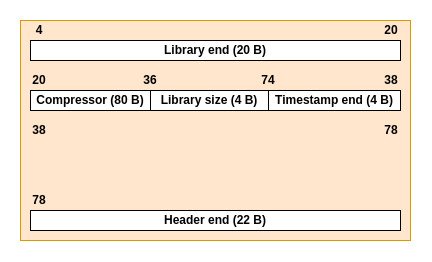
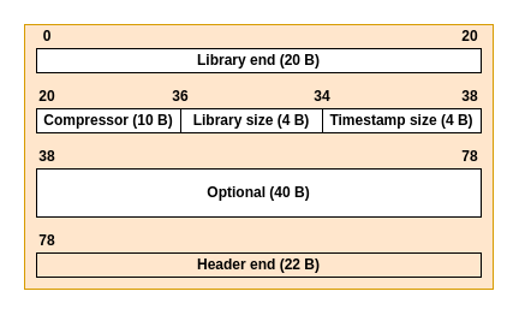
  <mxCell id="0" />
  <mxCell id="1" parent="0" />
  <mxCell id="2" value="" style="rounded=0;whiteSpace=wrap;html=1;fontSize=10;fillColor=#ffe6cc;strokeColor=#d79b00;" vertex="1" parent="1"><mxGeometry x="20" y="20" width="390" height="220" as="geometry" /></mxCell>
  <mxCell id="3" value="&lt;b&gt;Library end (20 B)&lt;/b&gt;" style="rounded=0;whiteSpace=wrap;html=1;" vertex="1" parent="1"><mxGeometry x="30" y="40" width="370" height="20" as="geometry" /></mxCell>
- <mxCell id="4" value="&lt;b&gt;Compressor (80 B)&lt;/b&gt;" style="rounded=0;whiteSpace=wrap;html=1;" vertex="1" parent="1"><mxGeometry x="30" y="90" width="120" height="20" as="geometry" /></mxCell>
- <mxCell id="5" value="4" style="text;html=1;strokeColor=none;fillColor=none;align=center;verticalAlign=middle;whiteSpace=wrap;rounded=0;fontStyle=1" vertex="1" parent="1"><mxGeometry x="30" y="20" width="18" height="20" as="geometry" /></mxCell>
+ <mxCell id="4" value="&lt;b&gt;Compressor (10 B)&lt;/b&gt;" style="rounded=0;whiteSpace=wrap;html=1;" vertex="1" parent="1"><mxGeometry x="30" y="90" width="120" height="20" as="geometry" /></mxCell>
+ <mxCell id="5" value="0" style="text;html=1;strokeColor=none;fillColor=none;align=center;verticalAlign=middle;whiteSpace=wrap;rounded=0;fontStyle=1" vertex="1" parent="1"><mxGeometry x="30" y="20" width="18" height="20" as="geometry" /></mxCell>
  <mxCell id="6" value="20" style="text;html=1;strokeColor=none;fillColor=none;align=center;verticalAlign=middle;whiteSpace=wrap;rounded=0;fontStyle=1" vertex="1" parent="1"><mxGeometry x="382" y="20" width="18" height="20" as="geometry" /></mxCell>
  <mxCell id="7" value="20" style="text;html=1;strokeColor=none;fillColor=none;align=center;verticalAlign=middle;whiteSpace=wrap;rounded=0;fontStyle=1" vertex="1" parent="1"><mxGeometry x="30" y="70" width="18" height="20" as="geometry" /></mxCell>
  <mxCell id="8" value="36" style="text;html=1;strokeColor=none;fillColor=none;align=center;verticalAlign=middle;whiteSpace=wrap;rounded=0;fontStyle=1" vertex="1" parent="1"><mxGeometry x="141" y="70" width="18" height="20" as="geometry" /></mxCell>
  <mxCell id="9" value="&lt;b&gt;Library size (4 B)&lt;/b&gt;" style="rounded=0;whiteSpace=wrap;html=1;" vertex="1" parent="1"><mxGeometry x="150" y="90" width="118" height="20" as="geometry" /></mxCell>
- <mxCell id="10" value="&lt;b&gt;Timestamp end (4 B)&lt;/b&gt;" style="rounded=0;whiteSpace=wrap;html=1;" vertex="1" parent="1"><mxGeometry x="268" y="90" width="132" height="20" as="geometry" /></mxCell>
- <mxCell id="11" value="74" style="text;html=1;strokeColor=none;fillColor=none;align=center;verticalAlign=middle;whiteSpace=wrap;rounded=0;fontStyle=1" vertex="1" parent="1"><mxGeometry x="259" y="70" width="18" height="20" as="geometry" /></mxCell>
+ <mxCell id="10" value="&lt;b&gt;Timestamp size (4 B)&lt;/b&gt;" style="rounded=0;whiteSpace=wrap;html=1;" vertex="1" parent="1"><mxGeometry x="268" y="90" width="132" height="20" as="geometry" /></mxCell>
+ <mxCell id="11" value="34" style="text;html=1;strokeColor=none;fillColor=none;align=center;verticalAlign=middle;whiteSpace=wrap;rounded=0;fontStyle=1" vertex="1" parent="1"><mxGeometry x="259" y="70" width="18" height="20" as="geometry" /></mxCell>
  <mxCell id="12" value="38" style="text;html=1;strokeColor=none;fillColor=none;align=center;verticalAlign=middle;whiteSpace=wrap;rounded=0;fontStyle=1" vertex="1" parent="1"><mxGeometry x="382" y="70" width="18" height="20" as="geometry" /></mxCell>
+ <mxCell id="13" value="&lt;b&gt;Optional (40 B)&lt;/b&gt;" style="rounded=0;whiteSpace=wrap;html=1;" vertex="1" parent="1"><mxGeometry x="30" y="140" width="370" height="40" as="geometry" /></mxCell>
  <mxCell id="14" value="38" style="text;html=1;strokeColor=none;fillColor=none;align=center;verticalAlign=middle;whiteSpace=wrap;rounded=0;fontStyle=1" vertex="1" parent="1"><mxGeometry x="30" y="120" width="18" height="20" as="geometry" /></mxCell>
  <mxCell id="15" value="78" style="text;html=1;strokeColor=none;fillColor=none;align=center;verticalAlign=middle;whiteSpace=wrap;rounded=0;fontStyle=1" vertex="1" parent="1"><mxGeometry x="382" y="120" width="18" height="20" as="geometry" /></mxCell>
- <mxCell id="16" value="&lt;b&gt;Header end (22 B)&lt;/b&gt;" style="rounded=0;whiteSpace=wrap;html=1;" vertex="1" parent="1"><mxGeometry x="30" y="210" width="370" height="20" as="geometry" /></mxCell>
+ <mxCell id="16" value="&lt;b&gt;Header end (22 B)&lt;/b&gt;" style="rounded=0;whiteSpace=wrap;html=1;fillColor=#ffe6cc;" vertex="1" parent="1"><mxGeometry x="30" y="210" width="370" height="20" as="geometry" /></mxCell>
  <mxCell id="17" value="78" style="text;html=1;strokeColor=none;fillColor=none;align=center;verticalAlign=middle;whiteSpace=wrap;rounded=0;fontStyle=1" vertex="1" parent="1"><mxGeometry x="30" y="190" width="18" height="20" as="geometry" /></mxCell>
